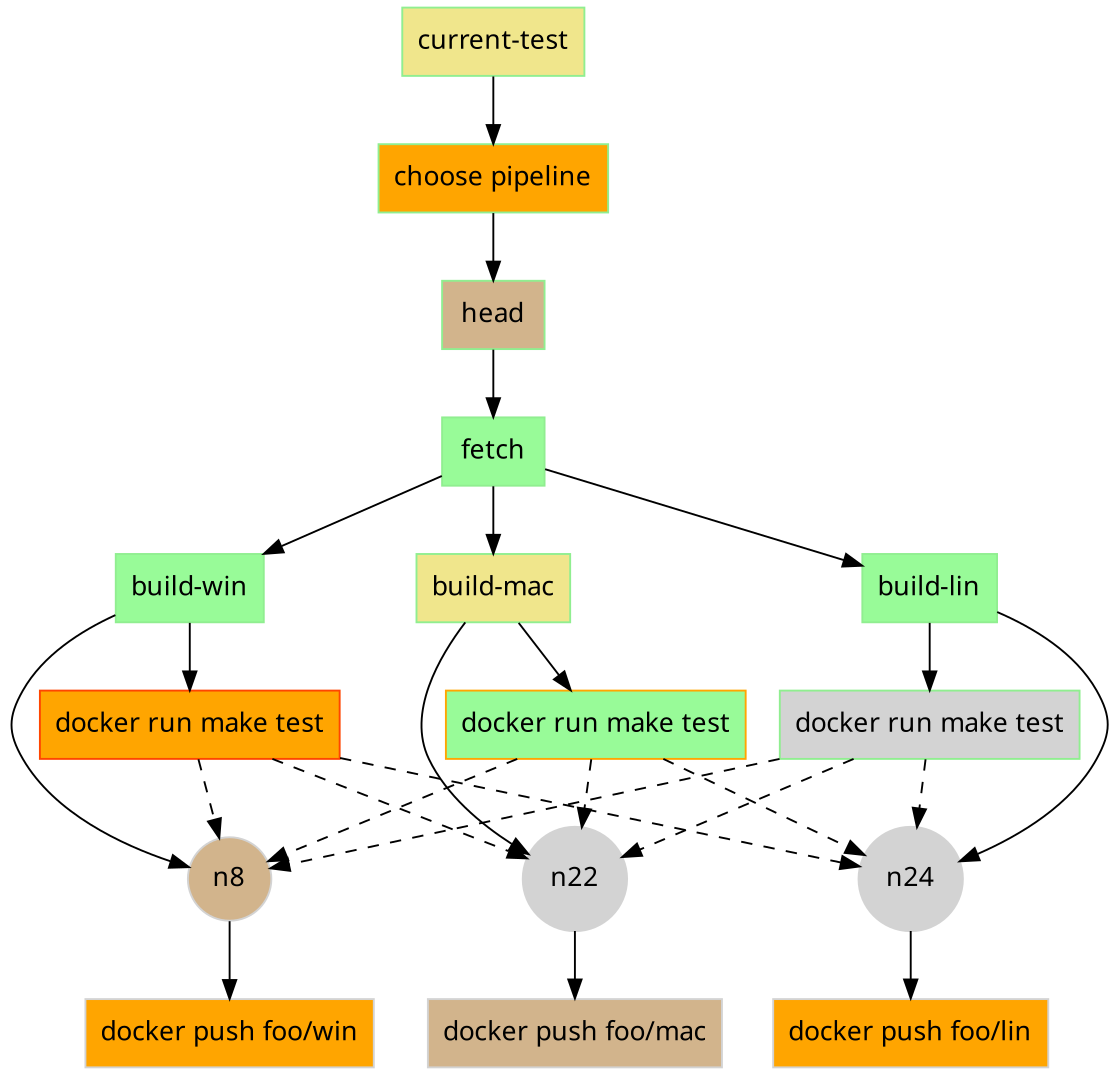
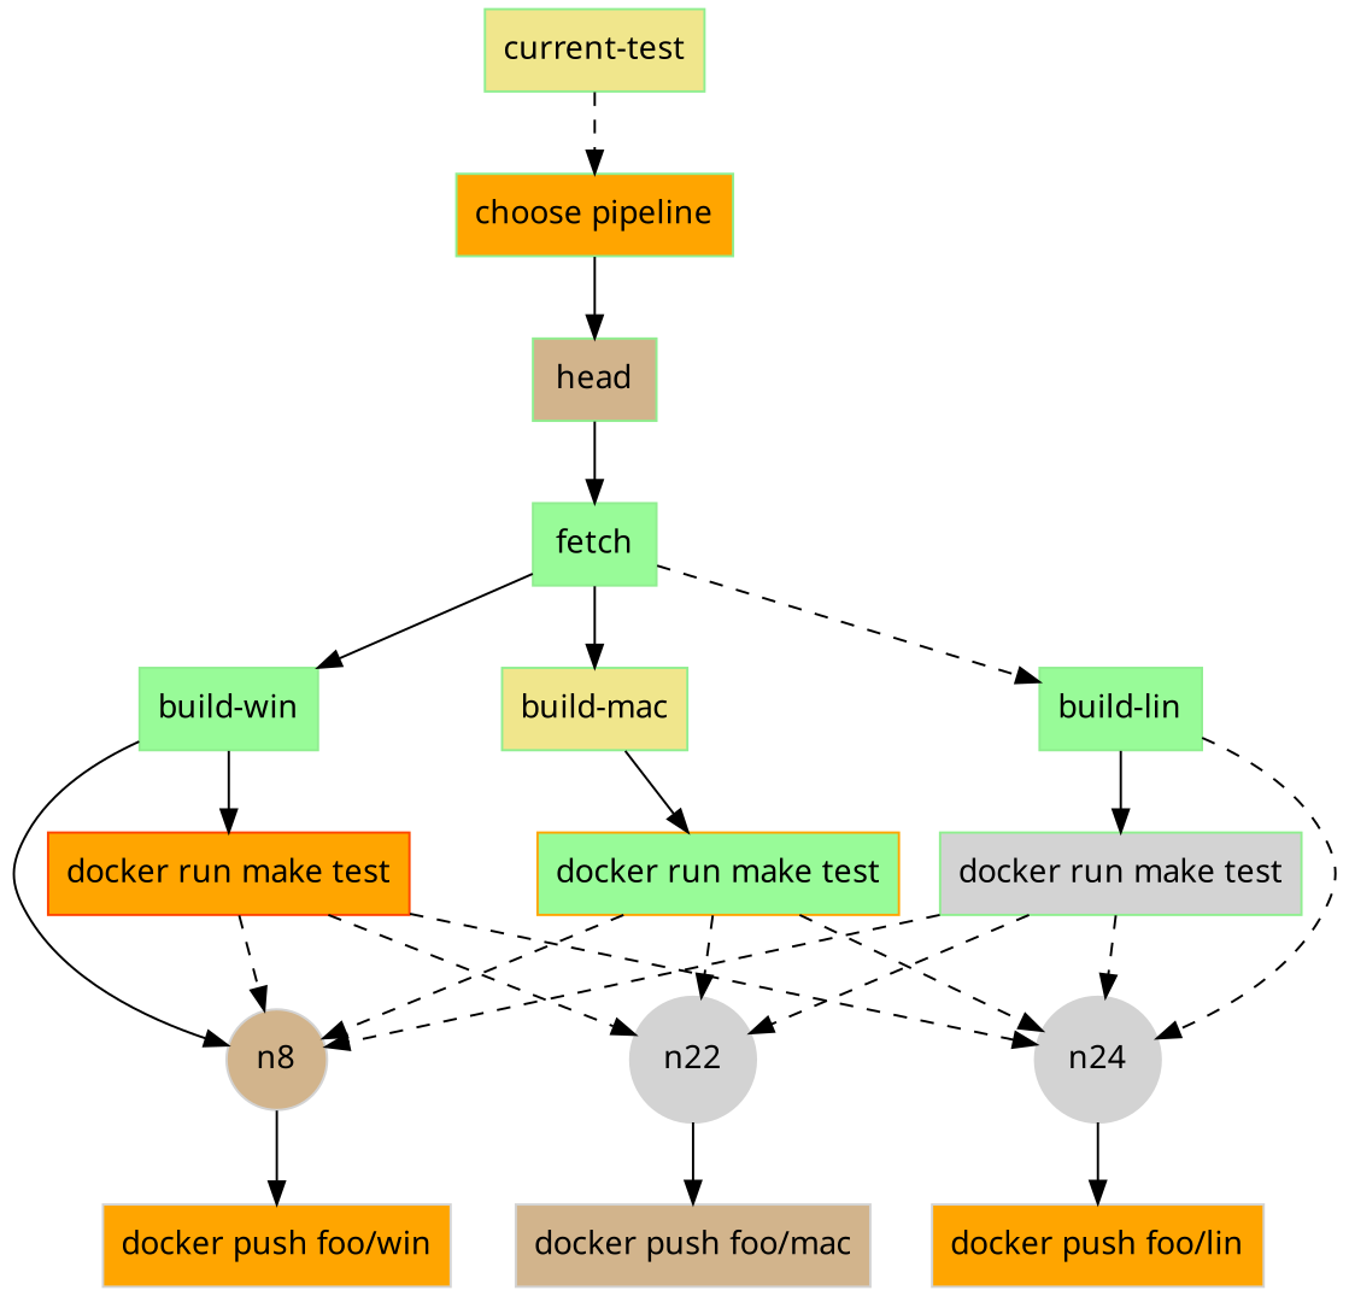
  digraph {
    fontname="ui-system,sans-serif"
    rankdir=TB
    node [color="#90ee90" fillcolor=orange fontname="ui-system,sans-serif" shape=box style=filled]
    edge [fontname="ui-system,sans-serif"]
    n3 [fillcolor=khaki label="current-test"]
    n2 [label="choose pipeline"]
    n16 [fillcolor=tan label=head]
    n15 [fillcolor=palegreen label=fetch]
    n14 [fillcolor=palegreen label="build-win"]
    n18 [fillcolor=khaki label="build-mac"]
    n20 [fillcolor=palegreen label="build-lin"]
    n13 [color="#ff4500" label="docker run make test"]
    n8 [color="#d3d3d3" fillcolor=tan shape=circle]
    n22 [color="#d3d3d3" fillcolor=lightgrey shape=circle]
    n17 [color="#ffa500" fillcolor=palegreen label="docker run make test"]
    n24 [color="#d3d3d3" fillcolor=lightgrey shape=circle]
    n19 [fillcolor=lightgrey label="docker run make test"]
    n7 [color="#d3d3d3" label="docker push foo/win"]
    n21 [color="#d3d3d3" fillcolor=tan label="docker push foo/mac"]
    n23 [color="#d3d3d3" label="docker push foo/lin"]
-   n3 -> n2
+   n3 -> n2 [style=dashed]
    n2 -> n16
    n16 -> n15
    n15 -> n14
    n15 -> n18
-   n15 -> n20
+   n15 -> n20 [style=dashed]
    n14 -> n13
    n14 -> n8
-   n18 -> n22
    n18 -> n17
-   n20 -> n24
+   n20 -> n24 [style=dashed]
    n20 -> n19
    n13 -> n8 [style=dashed]
    n13 -> n22 [style=dashed]
    n13 -> n24 [style=dashed]
    n8 -> n7
    n22 -> n21
    n17 -> n8 [style=dashed]
    n17 -> n22 [style=dashed]
    n17 -> n24 [style=dashed]
    n24 -> n23
    n19 -> n8 [style=dashed]
    n19 -> n22 [style=dashed]
    n19 -> n24 [style=dashed]
  }
